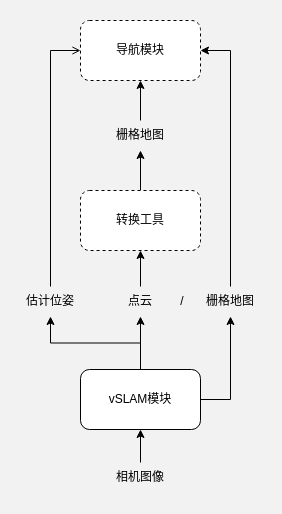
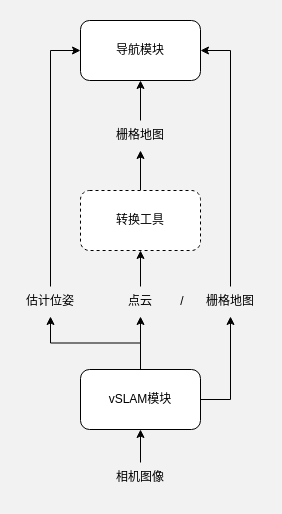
  <mxCell id="0" />
  <mxCell id="1" parent="0" />
  <mxCell id="2" value="" style="edgeStyle=orthogonalEdgeStyle;rounded=0;orthogonalLoop=1;jettySize=auto;html=1;" edge="1" parent="1" source="5" target="11"><mxGeometry relative="1" as="geometry" /></mxCell>
  <mxCell id="3" style="edgeStyle=orthogonalEdgeStyle;rounded=0;orthogonalLoop=1;jettySize=auto;html=1;exitX=0.5;exitY=0;exitDx=0;exitDy=0;entryX=0.5;entryY=1;entryDx=0;entryDy=0;" edge="1" parent="1" source="5" target="9"><mxGeometry relative="1" as="geometry" /></mxCell>
  <mxCell id="4" style="edgeStyle=orthogonalEdgeStyle;rounded=0;orthogonalLoop=1;jettySize=auto;html=1;entryX=0.5;entryY=1;entryDx=0;entryDy=0;exitX=1;exitY=0.5;exitDx=0;exitDy=0;" edge="1" parent="1" source="5" target="14"><mxGeometry relative="1" as="geometry" /></mxCell>
  <mxCell id="5" value="vSLAM模块" style="rounded=1;whiteSpace=wrap;html=1;" vertex="1" parent="1"><mxGeometry x="80" y="369" width="120" height="60" as="geometry" /></mxCell>
  <mxCell id="6" value="" style="edgeStyle=orthogonalEdgeStyle;rounded=0;orthogonalLoop=1;jettySize=auto;html=1;" edge="1" parent="1" source="7" target="5"><mxGeometry relative="1" as="geometry" /></mxCell>
  <mxCell id="7" value="相机图像" style="text;html=1;strokeColor=none;fillColor=none;align=center;verticalAlign=middle;whiteSpace=wrap;rounded=0;" vertex="1" parent="1"><mxGeometry x="110" y="462" width="60" height="30" as="geometry" /></mxCell>
- <mxCell id="8" style="edgeStyle=orthogonalEdgeStyle;rounded=0;orthogonalLoop=1;jettySize=auto;html=1;entryX=0;entryY=0.5;entryDx=0;entryDy=0;endArrow=open;" edge="1" parent="1" source="9" target="12"><mxGeometry relative="1" as="geometry" /></mxCell>
+ <mxCell id="8" style="edgeStyle=orthogonalEdgeStyle;rounded=0;orthogonalLoop=1;jettySize=auto;html=1;entryX=0;entryY=0.5;entryDx=0;entryDy=0;" edge="1" parent="1" source="9" target="12"><mxGeometry relative="1" as="geometry" /></mxCell>
  <mxCell id="9" value="估计位姿" style="text;html=1;strokeColor=none;fillColor=none;align=center;verticalAlign=middle;whiteSpace=wrap;rounded=0;" vertex="1" parent="1"><mxGeometry x="20" y="286" width="60" height="30" as="geometry" /></mxCell>
  <mxCell id="10" value="" style="edgeStyle=orthogonalEdgeStyle;rounded=0;orthogonalLoop=1;jettySize=auto;html=1;" edge="1" parent="1" source="11" target="17"><mxGeometry relative="1" as="geometry" /></mxCell>
  <mxCell id="11" value="点云" style="text;html=1;strokeColor=none;fillColor=none;align=center;verticalAlign=middle;whiteSpace=wrap;rounded=0;" vertex="1" parent="1"><mxGeometry x="110" y="286" width="60" height="30" as="geometry" /></mxCell>
- <mxCell id="12" value="导航模块" style="rounded=1;whiteSpace=wrap;html=1;dashed=1;" vertex="1" parent="1"><mxGeometry x="80" y="20" width="120" height="60" as="geometry" /></mxCell>
+ <mxCell id="12" value="导航模块" style="rounded=1;whiteSpace=wrap;html=1;" vertex="1" parent="1"><mxGeometry x="80" y="20" width="120" height="60" as="geometry" /></mxCell>
  <mxCell id="13" style="edgeStyle=orthogonalEdgeStyle;rounded=0;orthogonalLoop=1;jettySize=auto;html=1;entryX=1;entryY=0.5;entryDx=0;entryDy=0;" edge="1" parent="1" source="14" target="12"><mxGeometry relative="1" as="geometry" /></mxCell>
  <mxCell id="14" value="栅格地图" style="text;html=1;strokeColor=none;fillColor=none;align=center;verticalAlign=middle;whiteSpace=wrap;rounded=0;" vertex="1" parent="1"><mxGeometry x="200" y="286" width="60" height="30" as="geometry" /></mxCell>
  <mxCell id="15" value="/" style="text;html=1;strokeColor=none;fillColor=none;align=center;verticalAlign=middle;whiteSpace=wrap;rounded=0;" vertex="1" parent="1"><mxGeometry x="152" y="286" width="60" height="30" as="geometry" /></mxCell>
  <mxCell id="16" value="" style="edgeStyle=orthogonalEdgeStyle;rounded=0;orthogonalLoop=1;jettySize=auto;html=1;" edge="1" parent="1" source="17" target="19"><mxGeometry relative="1" as="geometry" /></mxCell>
  <mxCell id="17" value="转换工具" style="rounded=1;whiteSpace=wrap;html=1;dashed=1;" vertex="1" parent="1"><mxGeometry x="80" y="190" width="120" height="60" as="geometry" /></mxCell>
  <mxCell id="18" value="" style="edgeStyle=orthogonalEdgeStyle;rounded=0;orthogonalLoop=1;jettySize=auto;html=1;" edge="1" parent="1" source="19" target="12"><mxGeometry relative="1" as="geometry" /></mxCell>
  <mxCell id="19" value="栅格地图" style="text;html=1;strokeColor=none;fillColor=none;align=center;verticalAlign=middle;whiteSpace=wrap;rounded=0;" vertex="1" parent="1"><mxGeometry x="110" y="120" width="60" height="30" as="geometry" /></mxCell>
